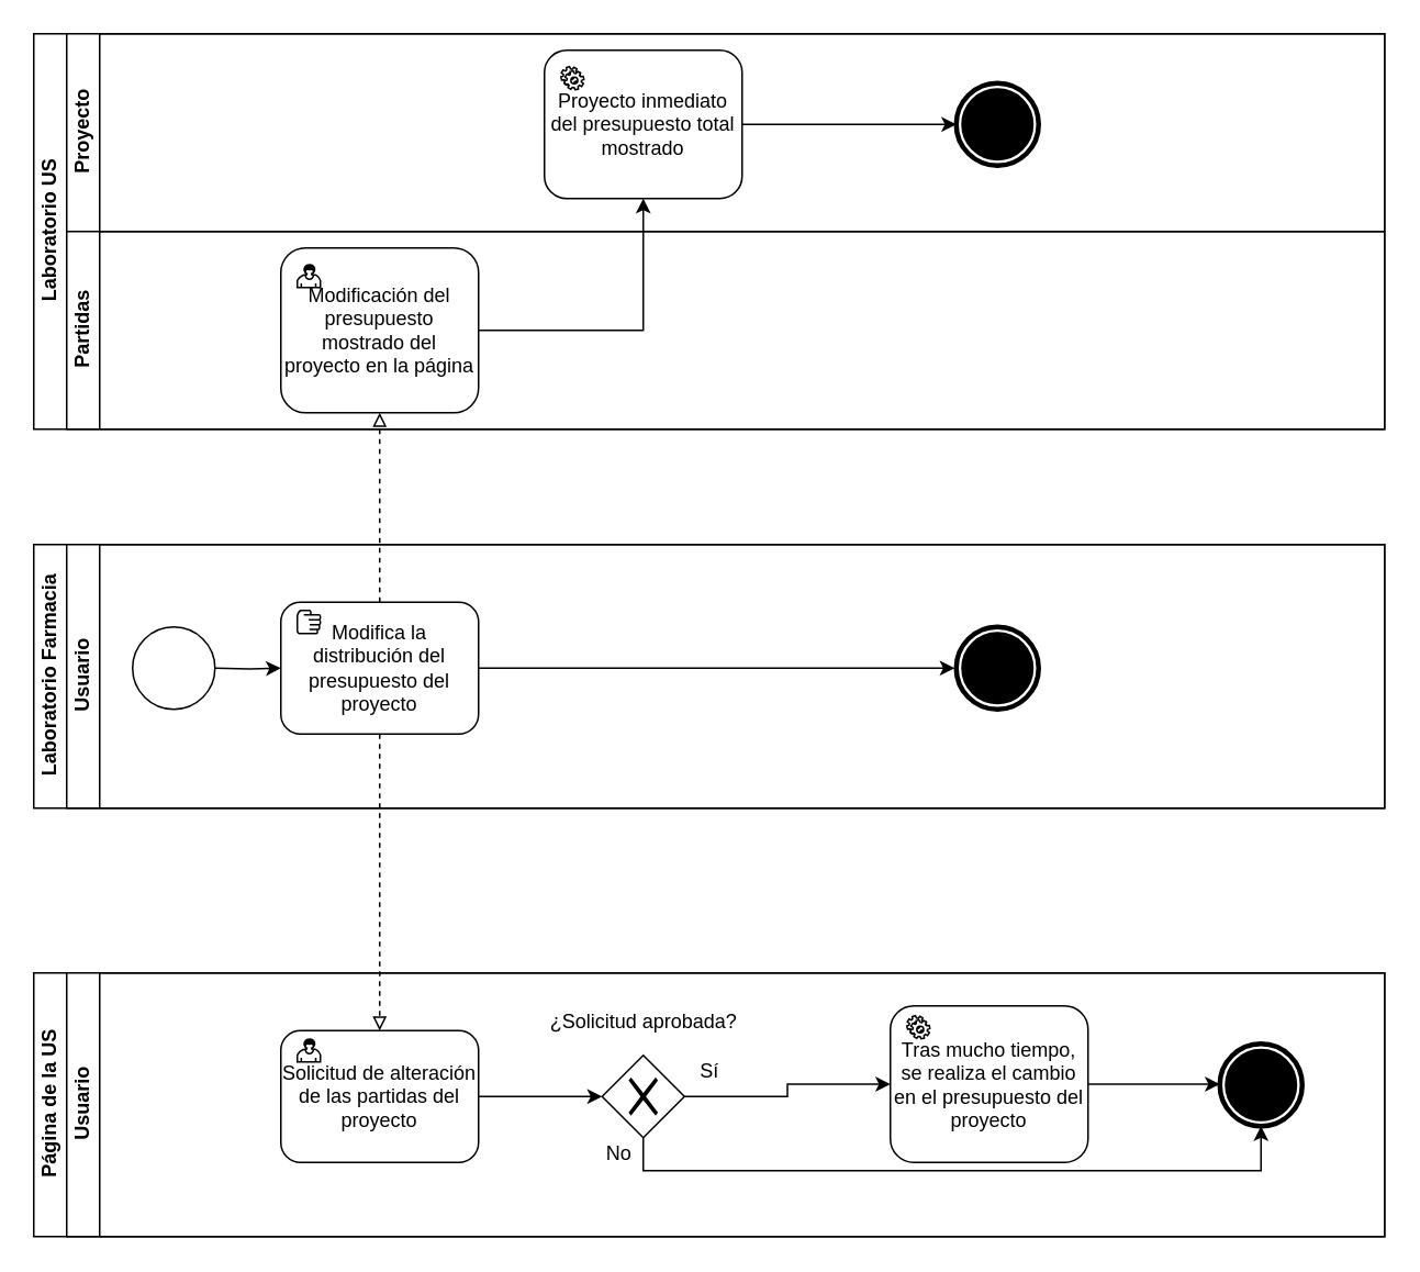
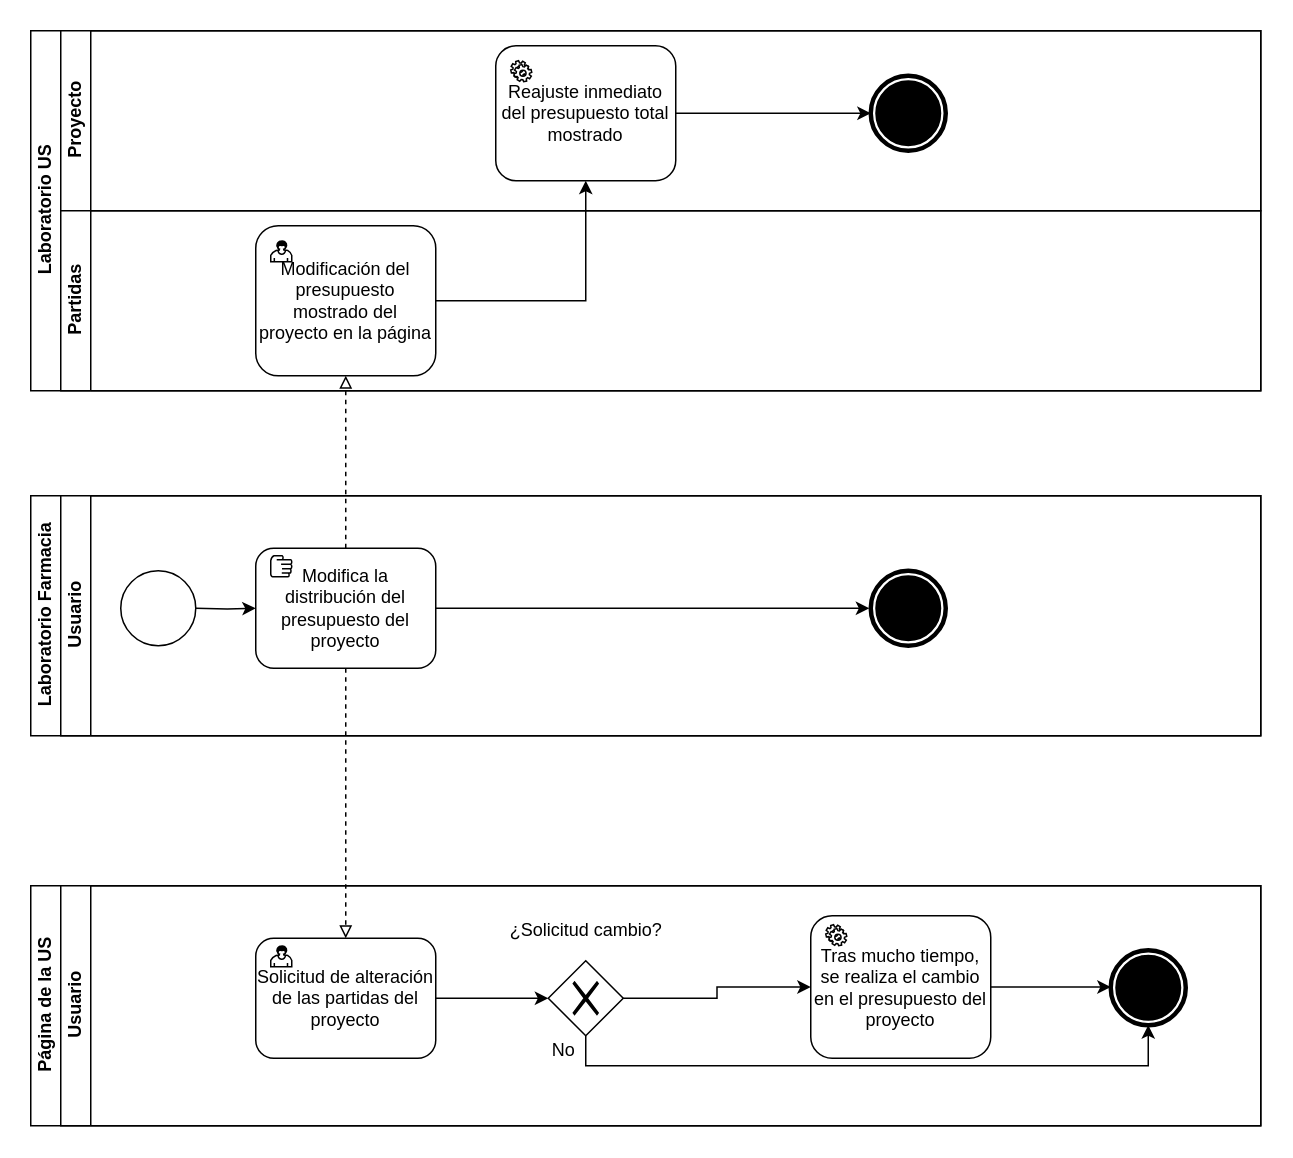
  <mxCell id="0" />
  <mxCell id="1" parent="0" />
  <mxCell id="2" value="Laboratorio US" style="swimlane;html=1;childLayout=stackLayout;resizeParent=1;resizeParentMax=0;horizontal=0;startSize=20;horizontalStack=0;" parent="1" vertex="1"><mxGeometry x="20" y="20" width="820" height="240" as="geometry" /></mxCell>
  <mxCell id="3" value="Proyecto" style="swimlane;html=1;startSize=20;horizontal=0;" parent="2" vertex="1"><mxGeometry x="20" width="800" height="120" as="geometry" /></mxCell>
  <mxCell id="4" style="edgeStyle=orthogonalEdgeStyle;rounded=0;orthogonalLoop=1;jettySize=auto;html=1;exitX=1;exitY=0.5;exitDx=0;exitDy=0;entryX=0;entryY=0.5;entryDx=0;entryDy=0;endArrow=classic;endFill=1;" parent="3" source="5" edge="1"><mxGeometry relative="1" as="geometry"><mxPoint x="540" y="55" as="targetPoint" /></mxGeometry></mxCell>
- <mxCell id="5" value="Proyecto inmediato del presupuesto total mostrado" style="shape=ext;rounded=1;html=1;whiteSpace=wrap;" parent="3" vertex="1"><mxGeometry x="290" y="10" width="120" height="90" as="geometry" /></mxCell>
+ <mxCell id="5" value="Reajuste inmediato del presupuesto total mostrado" style="shape=ext;rounded=1;html=1;whiteSpace=wrap;" parent="3" vertex="1"><mxGeometry x="290" y="10" width="120" height="90" as="geometry" /></mxCell>
  <mxCell id="6" value="" style="shape=mxgraph.bpmn.service_task;html=1;outlineConnect=0;" parent="3" vertex="1"><mxGeometry x="300" y="20" width="14" height="14" as="geometry" /></mxCell>
  <mxCell id="7" value="" style="shape=mxgraph.bpmn.shape;html=1;verticalLabelPosition=bottom;labelBackgroundColor=#ffffff;verticalAlign=top;align=center;perimeter=ellipsePerimeter;outlineConnect=0;outline=end;symbol=terminate;" vertex="1" parent="3"><mxGeometry x="540" y="30" width="50" height="50" as="geometry" /></mxCell>
  <mxCell id="8" value="Partidas" style="swimlane;html=1;startSize=20;horizontal=0;" parent="2" vertex="1"><mxGeometry x="20" y="120" width="800" height="120" as="geometry" /></mxCell>
  <mxCell id="9" value="Modificación del presupuesto mostrado del proyecto en la página" style="shape=ext;rounded=1;html=1;whiteSpace=wrap;" parent="8" vertex="1"><mxGeometry x="130" y="10" width="120" height="100" as="geometry" /></mxCell>
  <mxCell id="10" value="" style="shape=mxgraph.bpmn.user_task;html=1;outlineConnect=0;" parent="8" vertex="1"><mxGeometry x="140" y="20" width="14" height="14" as="geometry" /></mxCell>
  <mxCell id="11" style="edgeStyle=orthogonalEdgeStyle;rounded=0;orthogonalLoop=1;jettySize=auto;html=1;exitX=1;exitY=0.5;exitDx=0;exitDy=0;entryX=0.5;entryY=1;entryDx=0;entryDy=0;endArrow=classic;endFill=1;" parent="2" source="9" target="5" edge="1"><mxGeometry relative="1" as="geometry" /></mxCell>
  <mxCell id="12" value="Laboratorio Farmacia" style="swimlane;html=1;childLayout=stackLayout;resizeParent=1;resizeParentMax=0;horizontal=0;startSize=20;horizontalStack=0;" parent="1" vertex="1"><mxGeometry x="20" y="330" width="820" height="160" as="geometry" /></mxCell>
  <mxCell id="13" style="edgeStyle=orthogonalEdgeStyle;rounded=0;orthogonalLoop=1;jettySize=auto;html=1;endArrow=classic;endFill=1;" parent="12" edge="1"><mxGeometry relative="1" as="geometry"><mxPoint x="300" y="260" as="targetPoint" /></mxGeometry></mxCell>
  <mxCell id="14" style="edgeStyle=orthogonalEdgeStyle;rounded=0;orthogonalLoop=1;jettySize=auto;html=1;endArrow=classic;endFill=1;" parent="12" edge="1"><mxGeometry relative="1" as="geometry"><Array as="points"><mxPoint x="180" y="340" /><mxPoint x="400" y="340" /></Array><mxPoint x="400" y="310" as="targetPoint" /></mxGeometry></mxCell>
  <mxCell id="15" value="Usuario" style="swimlane;html=1;startSize=20;horizontal=0;" parent="12" vertex="1"><mxGeometry x="20" width="800" height="160" as="geometry" /></mxCell>
  <mxCell id="16" style="edgeStyle=orthogonalEdgeStyle;rounded=0;orthogonalLoop=1;jettySize=auto;html=1;exitX=1;exitY=0.5;exitDx=0;exitDy=0;entryX=0;entryY=0.5;entryDx=0;entryDy=0;" parent="15" target="18" edge="1"><mxGeometry relative="1" as="geometry"><mxPoint x="90" y="75" as="sourcePoint" /></mxGeometry></mxCell>
  <mxCell id="17" style="edgeStyle=orthogonalEdgeStyle;rounded=0;orthogonalLoop=1;jettySize=auto;html=1;exitX=1;exitY=0.5;exitDx=0;exitDy=0;entryX=0;entryY=0.5;entryDx=0;entryDy=0;endArrow=classic;endFill=1;" parent="15" source="18" edge="1"><mxGeometry relative="1" as="geometry"><mxPoint x="539.0" y="75" as="targetPoint" /></mxGeometry></mxCell>
  <mxCell id="18" value="Modifica la distribución del presupuesto del proyecto" style="shape=ext;rounded=1;html=1;whiteSpace=wrap;" parent="15" vertex="1"><mxGeometry x="130" y="35" width="120" height="80" as="geometry" /></mxCell>
  <mxCell id="19" value="" style="shape=mxgraph.bpmn.manual_task;html=1;outlineConnect=0;" parent="15" vertex="1"><mxGeometry x="140" y="40" width="14" height="14" as="geometry" /></mxCell>
  <mxCell id="20" value="" style="shape=mxgraph.bpmn.shape;html=1;verticalLabelPosition=bottom;labelBackgroundColor=#ffffff;verticalAlign=top;align=center;perimeter=ellipsePerimeter;outlineConnect=0;outline=standard;symbol=general;" vertex="1" parent="15"><mxGeometry x="40" y="50" width="50" height="50" as="geometry" /></mxCell>
  <mxCell id="21" value="" style="shape=mxgraph.bpmn.shape;html=1;verticalLabelPosition=bottom;labelBackgroundColor=#ffffff;verticalAlign=top;align=center;perimeter=ellipsePerimeter;outlineConnect=0;outline=end;symbol=terminate;" vertex="1" parent="15"><mxGeometry x="540" y="50" width="50" height="50" as="geometry" /></mxCell>
  <mxCell id="22" style="edgeStyle=orthogonalEdgeStyle;rounded=0;orthogonalLoop=1;jettySize=auto;html=1;exitX=0.5;exitY=0;exitDx=0;exitDy=0;entryX=0.5;entryY=1;entryDx=0;entryDy=0;dashed=1;endArrow=block;endFill=0;" parent="1" source="18" target="9" edge="1"><mxGeometry relative="1" as="geometry" /></mxCell>
  <mxCell id="23" value="Página de la US" style="swimlane;html=1;childLayout=stackLayout;resizeParent=1;resizeParentMax=0;horizontal=0;startSize=20;horizontalStack=0;" parent="1" vertex="1"><mxGeometry x="20" y="590" width="820" height="160" as="geometry" /></mxCell>
  <mxCell id="24" style="edgeStyle=orthogonalEdgeStyle;rounded=0;orthogonalLoop=1;jettySize=auto;html=1;endArrow=classic;endFill=1;" parent="23" edge="1"><mxGeometry relative="1" as="geometry"><mxPoint x="300" y="260" as="targetPoint" /></mxGeometry></mxCell>
  <mxCell id="25" style="edgeStyle=orthogonalEdgeStyle;rounded=0;orthogonalLoop=1;jettySize=auto;html=1;endArrow=classic;endFill=1;" parent="23" edge="1"><mxGeometry relative="1" as="geometry"><Array as="points"><mxPoint x="180" y="340" /><mxPoint x="400" y="340" /></Array><mxPoint x="400" y="310" as="targetPoint" /></mxGeometry></mxCell>
  <mxCell id="26" value="Usuario" style="swimlane;html=1;startSize=20;horizontal=0;" parent="23" vertex="1"><mxGeometry x="20" width="800" height="160" as="geometry" /></mxCell>
  <mxCell id="27" style="edgeStyle=orthogonalEdgeStyle;rounded=0;orthogonalLoop=1;jettySize=auto;html=1;exitX=1;exitY=0.5;exitDx=0;exitDy=0;entryX=0;entryY=0.5;entryDx=0;entryDy=0;endArrow=classic;endFill=1;" parent="26" source="28" target="35" edge="1"><mxGeometry relative="1" as="geometry" /></mxCell>
  <mxCell id="28" value="Solicitud de alteración de las partidas del proyecto" style="shape=ext;rounded=1;html=1;whiteSpace=wrap;" parent="26" vertex="1"><mxGeometry x="130" y="35" width="120" height="80" as="geometry" /></mxCell>
  <mxCell id="29" value="" style="shape=mxgraph.bpmn.user_task;html=1;outlineConnect=0;" parent="26" vertex="1"><mxGeometry x="140" y="40" width="14" height="14" as="geometry" /></mxCell>
  <mxCell id="30" style="edgeStyle=orthogonalEdgeStyle;rounded=0;orthogonalLoop=1;jettySize=auto;html=1;exitX=1;exitY=0.5;exitDx=0;exitDy=0;entryX=0;entryY=0.5;entryDx=0;entryDy=0;endArrow=classic;endFill=1;" parent="26" source="31" edge="1"><mxGeometry relative="1" as="geometry"><mxPoint x="700" y="67.5" as="targetPoint" /></mxGeometry></mxCell>
  <mxCell id="31" value="Tras mucho tiempo, se realiza el cambio en el presupuesto del proyecto" style="shape=ext;rounded=1;html=1;whiteSpace=wrap;" parent="26" vertex="1"><mxGeometry x="500" y="20" width="120" height="95" as="geometry" /></mxCell>
  <mxCell id="32" value="" style="shape=mxgraph.bpmn.service_task;html=1;outlineConnect=0;" parent="26" vertex="1"><mxGeometry x="510" y="26" width="14" height="14" as="geometry" /></mxCell>
  <mxCell id="33" style="edgeStyle=orthogonalEdgeStyle;rounded=0;orthogonalLoop=1;jettySize=auto;html=1;exitX=1;exitY=0.5;exitDx=0;exitDy=0;endArrow=classic;endFill=1;" parent="26" source="35" target="31" edge="1"><mxGeometry relative="1" as="geometry" /></mxCell>
  <mxCell id="34" style="edgeStyle=orthogonalEdgeStyle;rounded=0;orthogonalLoop=1;jettySize=auto;html=1;exitX=0.5;exitY=1;exitDx=0;exitDy=0;entryX=0.5;entryY=1;entryDx=0;entryDy=0;endArrow=classic;endFill=1;" parent="26" source="35" target="39" edge="1"><mxGeometry relative="1" as="geometry"><mxPoint x="725" y="92.5" as="targetPoint" /></mxGeometry></mxCell>
  <mxCell id="35" value="" style="shape=mxgraph.bpmn.shape;html=1;verticalLabelPosition=bottom;labelBackgroundColor=#ffffff;verticalAlign=top;align=center;perimeter=rhombusPerimeter;background=gateway;outlineConnect=0;outline=none;symbol=exclusiveGw;" parent="26" vertex="1"><mxGeometry x="325" y="50" width="50" height="50" as="geometry" /></mxCell>
- <mxCell id="36" value="¿Solicitud aprobada?" style="text;html=1;align=center;verticalAlign=middle;resizable=0;points=[];autosize=1;" parent="26" vertex="1"><mxGeometry x="285" y="20" width="130" height="20" as="geometry" /></mxCell>
- <mxCell id="37" value="Sí" style="text;html=1;align=center;verticalAlign=middle;resizable=0;points=[];autosize=1;" parent="26" vertex="1"><mxGeometry x="375" y="50" width="30" height="20" as="geometry" /></mxCell>
+ <mxCell id="36" value="¿Solicitud cambio?" style="text;html=1;align=center;verticalAlign=middle;resizable=0;points=[];autosize=1;" parent="26" vertex="1"><mxGeometry x="285" y="20" width="130" height="20" as="geometry" /></mxCell>
  <mxCell id="38" value="No" style="text;html=1;align=center;verticalAlign=middle;resizable=0;points=[];autosize=1;" parent="26" vertex="1"><mxGeometry x="320" y="100" width="30" height="20" as="geometry" /></mxCell>
  <mxCell id="39" value="" style="shape=mxgraph.bpmn.shape;html=1;verticalLabelPosition=bottom;labelBackgroundColor=#ffffff;verticalAlign=top;align=center;perimeter=ellipsePerimeter;outlineConnect=0;outline=end;symbol=terminate;" vertex="1" parent="26"><mxGeometry x="700" y="43" width="50" height="50" as="geometry" /></mxCell>
  <mxCell id="40" style="edgeStyle=orthogonalEdgeStyle;rounded=0;orthogonalLoop=1;jettySize=auto;html=1;exitX=0.5;exitY=1;exitDx=0;exitDy=0;endArrow=block;endFill=0;dashed=1;" parent="1" source="18" target="28" edge="1"><mxGeometry relative="1" as="geometry" /></mxCell>
